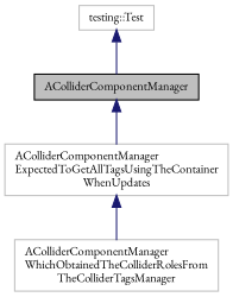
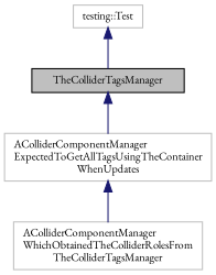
  digraph {
    fontname="EB Garamond"
    node [color=grey75 fillcolor=white fontname="EB Garamond" fontsize=10 shape=record style=filled]
    edge [color=midnightblue dir=back fontname="EB Garamond" fontsize=10 labelfontname=Helvetica labelfontsize=10 style=solid]
-   n1 [color=black fillcolor=grey75 fontcolor=black height=0.2 label=AColliderComponentManager width=0.4]
+   n1 [color=black fillcolor=grey75 fontcolor=black height=0.2 label=TheColliderTagsManager width=0.4]
    n2 [height=0.2 label="AColliderComponentManager\lExpectedToGetAllTagsUsingTheContainer\lWhenUpdates" width=0.4]
    n3 [height=0.2 label="testing::Test" width=0.4]
    n4 [height=0.2 label="AColliderComponentManager\lWhichObtainedTheColliderRolesFrom\lTheColliderTagsManager" width=0.4]
    n1 -> n2
    n2 -> n4
    n3 -> n1
  }
